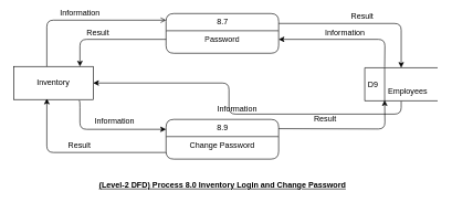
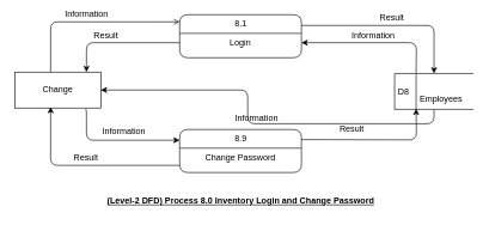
  <mxCell id="0" />
  <mxCell id="1" parent="0" />
  <mxCell id="2" value="&lt;p class=&quot;MsoNormal&quot; style=&quot;font-size: 12px&quot;&gt;&lt;font style=&quot;font-size: 12px&quot;&gt;&lt;span style=&quot;font-size: 12px&quot;&gt;&lt;b style=&quot;font-size: 12px&quot;&gt;&lt;u style=&quot;font-size: 12px&quot;&gt;(Level-2 DFD) Process 8.0 Inventory Login and Change Password&lt;/u&gt;&lt;/b&gt;&lt;/span&gt;&lt;/font&gt;&lt;br style=&quot;font-size: 12px&quot;&gt;&lt;/p&gt;" style="text;html=1;align=center;verticalAlign=middle;resizable=0;points=[];autosize=1;strokeColor=none;fontColor=#000000;fontFamily=Helvetica;fontSize=12;" parent="1" vertex="1"><mxGeometry x="140" y="260" width="390" height="40" as="geometry" /></mxCell>
  <mxCell id="3" value="Information" style="edgeStyle=orthogonalEdgeStyle;curved=0;rounded=1;sketch=0;orthogonalLoop=1;jettySize=auto;html=1;entryX=0;entryY=0.25;entryDx=0;entryDy=0;labelBackgroundColor=none;fontColor=#000000;fontFamily=Helvetica;fontSize=12;exitX=0.822;exitY=1.033;exitDx=0;exitDy=0;exitPerimeter=0;" parent="1" source="5" target="10" edge="1"><mxGeometry x="0.112" y="12" relative="1" as="geometry"><mxPoint x="120" y="160" as="sourcePoint" /><mxPoint as="offset" /><Array as="points"><mxPoint x="120" y="152" /><mxPoint x="120" y="195" /></Array></mxGeometry></mxCell>
  <mxCell id="4" value="Information" style="edgeStyle=orthogonalEdgeStyle;jumpStyle=none;orthogonalLoop=1;jettySize=auto;html=1;entryX=0;entryY=0.167;entryDx=0;entryDy=0;entryPerimeter=0;shadow=0;labelBackgroundColor=none;rounded=1;fontColor=#000000;fontFamily=Helvetica;fontSize=12;endArrow=open;" parent="1" source="5" target="7" edge="1"><mxGeometry x="-0.04" y="10" relative="1" as="geometry"><Array as="points"><mxPoint x="70" y="30" /></Array><mxPoint as="offset" /></mxGeometry></mxCell>
- <mxCell id="5" value="&lt;font style=&quot;font-size: 12px&quot;&gt;Inventory&lt;/font&gt;" style="rounded=0;whiteSpace=wrap;html=1;fontColor=#000000;fontFamily=Helvetica;fontSize=12;" parent="1" vertex="1"><mxGeometry x="20" y="100" width="120" height="50" as="geometry" /></mxCell>
+ <mxCell id="5" value="&lt;font style=&quot;font-size: 12px&quot;&gt;Change&lt;/font&gt;" style="rounded=0;whiteSpace=wrap;html=1;fontColor=#000000;fontFamily=Helvetica;fontSize=12;" parent="1" vertex="1"><mxGeometry x="20" y="100" width="120" height="50" as="geometry" /></mxCell>
  <mxCell id="6" value="Result" style="edgeStyle=orthogonalEdgeStyle;curved=0;rounded=1;sketch=0;orthogonalLoop=1;jettySize=auto;html=1;labelBackgroundColor=none;fontColor=#000000;fontFamily=Helvetica;fontSize=12;exitX=1;exitY=0.25;exitDx=0;exitDy=0;" parent="1" source="7" target="14" edge="1"><mxGeometry y="10" relative="1" as="geometry"><mxPoint x="420" y="40" as="sourcePoint" /><mxPoint x="620" y="100" as="targetPoint" /><mxPoint as="offset" /></mxGeometry></mxCell>
- <mxCell id="7" value="8.7" style="swimlane;html=1;fontStyle=0;childLayout=stackLayout;horizontal=1;startSize=26;horizontalStack=0;resizeParent=1;resizeLast=0;collapsible=1;marginBottom=0;swimlaneFillColor=#ffffff;align=center;rounded=1;shadow=0;comic=0;labelBackgroundColor=none;strokeWidth=1;fontFamily=Helvetica;fontSize=12;fontColor=#000000;" parent="1" vertex="1"><mxGeometry x="250" y="20" width="170" height="60" as="geometry" /></mxCell>
- <mxCell id="8" value="&lt;font style=&quot;font-size: 12px;&quot;&gt;&lt;span style=&quot;font-size: 12px;&quot;&gt;Password&lt;/span&gt;&lt;/font&gt;" style="text;html=1;strokeColor=none;fillColor=none;spacingLeft=4;spacingRight=4;whiteSpace=wrap;overflow=hidden;rotatable=0;points=[[0,0.5],[1,0.5]];portConstraint=eastwest;fontColor=#000000;align=center;fontFamily=Helvetica;fontSize=12;" parent="7" vertex="1"><mxGeometry y="26" width="170" height="26" as="geometry" /></mxCell>
+ <mxCell id="7" value="8.1" style="swimlane;html=1;fontStyle=0;childLayout=stackLayout;horizontal=1;startSize=26;horizontalStack=0;resizeParent=1;resizeLast=0;collapsible=1;marginBottom=0;swimlaneFillColor=#ffffff;align=center;rounded=1;shadow=0;comic=0;labelBackgroundColor=none;strokeWidth=1;fontFamily=Helvetica;fontSize=12;fontColor=#000000;" parent="1" vertex="1"><mxGeometry x="250" y="20" width="170" height="60" as="geometry" /></mxCell>
+ <mxCell id="8" value="&lt;font style=&quot;font-size: 12px;&quot;&gt;&lt;span style=&quot;font-size: 12px;&quot;&gt;Login&lt;/span&gt;&lt;/font&gt;" style="text;html=1;strokeColor=none;fillColor=none;spacingLeft=4;spacingRight=4;whiteSpace=wrap;overflow=hidden;rotatable=0;points=[[0,0.5],[1,0.5]];portConstraint=eastwest;fontColor=#000000;align=center;fontFamily=Helvetica;fontSize=12;" parent="7" vertex="1"><mxGeometry y="26" width="170" height="26" as="geometry" /></mxCell>
  <mxCell id="9" value="Result" style="edgeStyle=orthogonalEdgeStyle;curved=0;rounded=1;sketch=0;orthogonalLoop=1;jettySize=auto;html=1;labelBackgroundColor=none;fontColor=#000000;fontFamily=Helvetica;fontSize=12;entryX=0.417;entryY=0.973;entryDx=0;entryDy=0;entryPerimeter=0;" parent="1" source="10" target="5" edge="1"><mxGeometry y="-10" relative="1" as="geometry"><mxPoint as="offset" /><mxPoint x="240" y="230" as="sourcePoint" /><mxPoint x="70" y="154" as="targetPoint" /><Array as="points"><mxPoint x="70" y="230" /></Array></mxGeometry></mxCell>
  <mxCell id="10" value="8.9" style="swimlane;html=1;fontStyle=0;childLayout=stackLayout;horizontal=1;startSize=26;horizontalStack=0;resizeParent=1;resizeLast=0;collapsible=1;marginBottom=0;swimlaneFillColor=#ffffff;align=center;rounded=1;shadow=0;comic=0;labelBackgroundColor=none;strokeWidth=1;fontFamily=Helvetica;fontSize=12;fontColor=#000000;" parent="1" vertex="1"><mxGeometry x="250" y="180" width="170" height="60" as="geometry" /></mxCell>
  <mxCell id="11" value="&lt;font style=&quot;font-size: 12px;&quot;&gt;&lt;span style=&quot;font-size: 12px;&quot;&gt;Change Password&lt;/span&gt;&lt;/font&gt;" style="text;html=1;strokeColor=none;fillColor=none;spacingLeft=4;spacingRight=4;whiteSpace=wrap;overflow=hidden;rotatable=0;points=[[0,0.5],[1,0.5]];portConstraint=eastwest;fontColor=#000000;align=center;fontFamily=Helvetica;fontSize=12;" parent="10" vertex="1"><mxGeometry y="26" width="170" height="26" as="geometry" /></mxCell>
  <mxCell id="12" value="&#10;&#10;&lt;span style=&quot;font-size: 12px; font-style: normal; font-weight: 400; letter-spacing: normal; text-align: center; text-indent: 0px; text-transform: none; word-spacing: 0px; display: inline; float: none;&quot;&gt;Information&lt;/span&gt;&#10;&#10;" style="edgeStyle=orthogonalEdgeStyle;curved=0;rounded=1;sketch=0;orthogonalLoop=1;jettySize=auto;html=1;entryX=1;entryY=0.5;entryDx=0;entryDy=0;labelBackgroundColor=none;fontColor=#000000;fontFamily=Helvetica;fontSize=12;" parent="1" target="8" edge="1"><mxGeometry x="0.017" y="-9" relative="1" as="geometry"><mxPoint x="580" y="101" as="sourcePoint" /><mxPoint as="offset" /></mxGeometry></mxCell>
  <mxCell id="13" value="&#10;&#10;&lt;span style=&quot;font-size: 12px; font-style: normal; font-weight: 400; letter-spacing: normal; text-align: center; text-indent: 0px; text-transform: none; word-spacing: 0px; display: inline; float: none;&quot;&gt;Information&lt;/span&gt;&#10;&#10;" style="edgeStyle=orthogonalEdgeStyle;curved=0;rounded=1;sketch=0;orthogonalLoop=1;jettySize=auto;html=1;exitX=0.5;exitY=1;exitDx=0;exitDy=0;labelBackgroundColor=none;fontColor=#000000;fontFamily=Helvetica;fontSize=12;" parent="1" source="14" target="5" edge="1"><mxGeometry x="0.006" y="-8" relative="1" as="geometry"><mxPoint as="offset" /></mxGeometry></mxCell>
- <mxCell id="14" value="D9" style="html=1;dashed=0;whitespace=wrap;shape=mxgraph.dfd.dataStoreID;align=left;spacingLeft=3;points=[[0,0],[0.5,0],[1,0],[0,0.5],[1,0.5],[0,1],[0.5,1],[1,1]];fontColor=#000000;fontFamily=Helvetica;fontSize=12;" parent="1" vertex="1"><mxGeometry x="550" y="102" width="110" height="50" as="geometry" /></mxCell>
+ <mxCell id="14" value="D8" style="html=1;dashed=0;whitespace=wrap;shape=mxgraph.dfd.dataStoreID;align=left;spacingLeft=3;points=[[0,0],[0.5,0],[1,0],[0,0.5],[1,0.5],[0,1],[0.5,1],[1,1]];fontColor=#000000;fontFamily=Helvetica;fontSize=12;" parent="1" vertex="1"><mxGeometry x="550" y="102" width="110" height="50" as="geometry" /></mxCell>
  <mxCell id="15" value="Employees" style="text;html=1;strokeColor=none;fillColor=none;align=center;verticalAlign=middle;whiteSpace=wrap;rounded=0;fontColor=#000000;fontFamily=Helvetica;fontSize=12;" parent="1" vertex="1"><mxGeometry x="590" y="127" width="50" height="20" as="geometry" /></mxCell>
  <mxCell id="16" value="Result" style="edgeStyle=orthogonalEdgeStyle;curved=0;rounded=1;sketch=0;orthogonalLoop=1;jettySize=auto;html=1;exitX=1;exitY=0.25;exitDx=0;exitDy=0;labelBackgroundColor=none;fontColor=#000000;fontFamily=Helvetica;fontSize=12;entryX=0.273;entryY=1;entryDx=0;entryDy=0;entryPerimeter=0;" parent="1" edge="1"><mxGeometry x="-0.31" y="14" relative="1" as="geometry"><mxPoint as="offset" /><mxPoint x="580.03" y="151" as="targetPoint" /><mxPoint x="420" y="194" as="sourcePoint" /></mxGeometry></mxCell>
  <mxCell id="17" value="Result" style="edgeStyle=orthogonalEdgeStyle;curved=0;rounded=1;sketch=0;orthogonalLoop=1;jettySize=auto;html=1;labelBackgroundColor=none;fontColor=#000000;fontFamily=Helvetica;fontSize=12;" parent="1" source="8" edge="1"><mxGeometry x="0.205" y="-9" relative="1" as="geometry"><mxPoint as="offset" /><mxPoint x="120" y="100" as="targetPoint" /><Array as="points"><mxPoint x="120" y="59" /><mxPoint x="120" y="100" /></Array></mxGeometry></mxCell>
